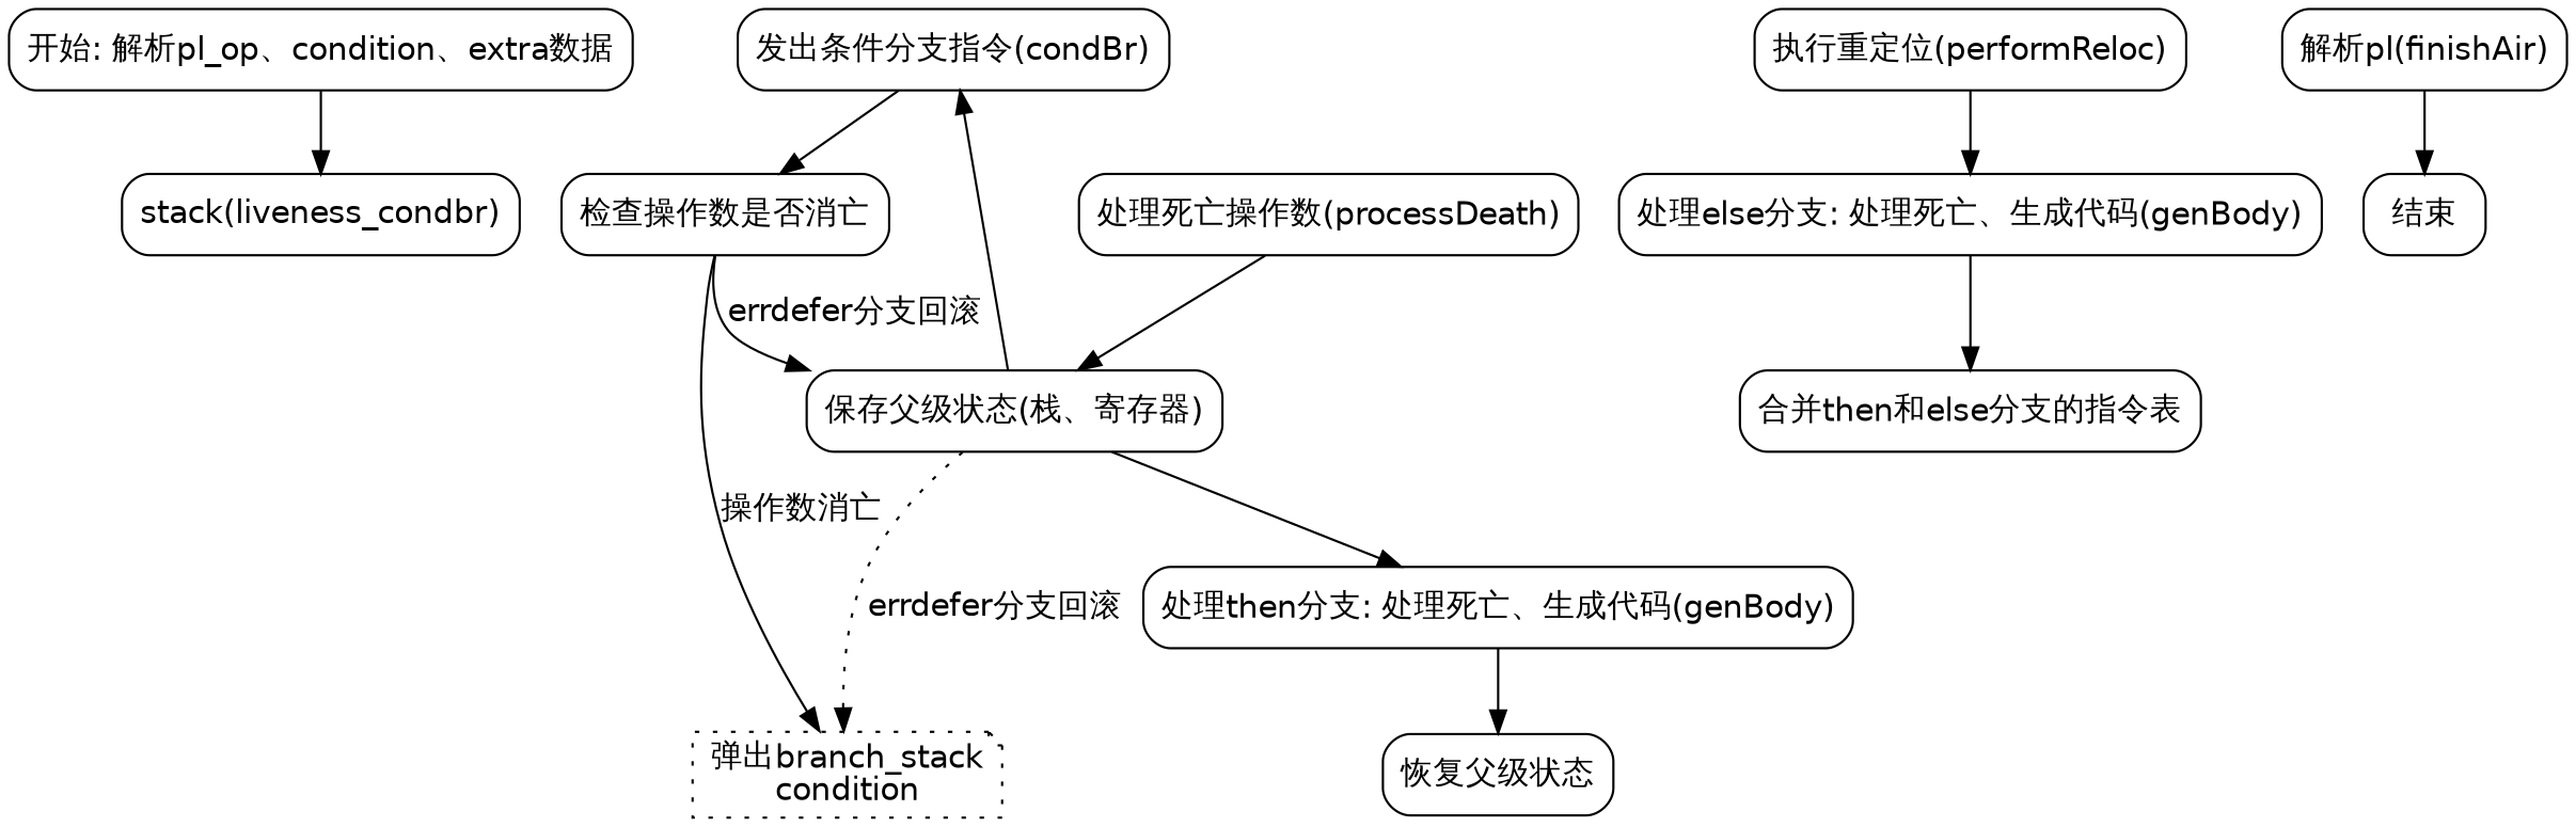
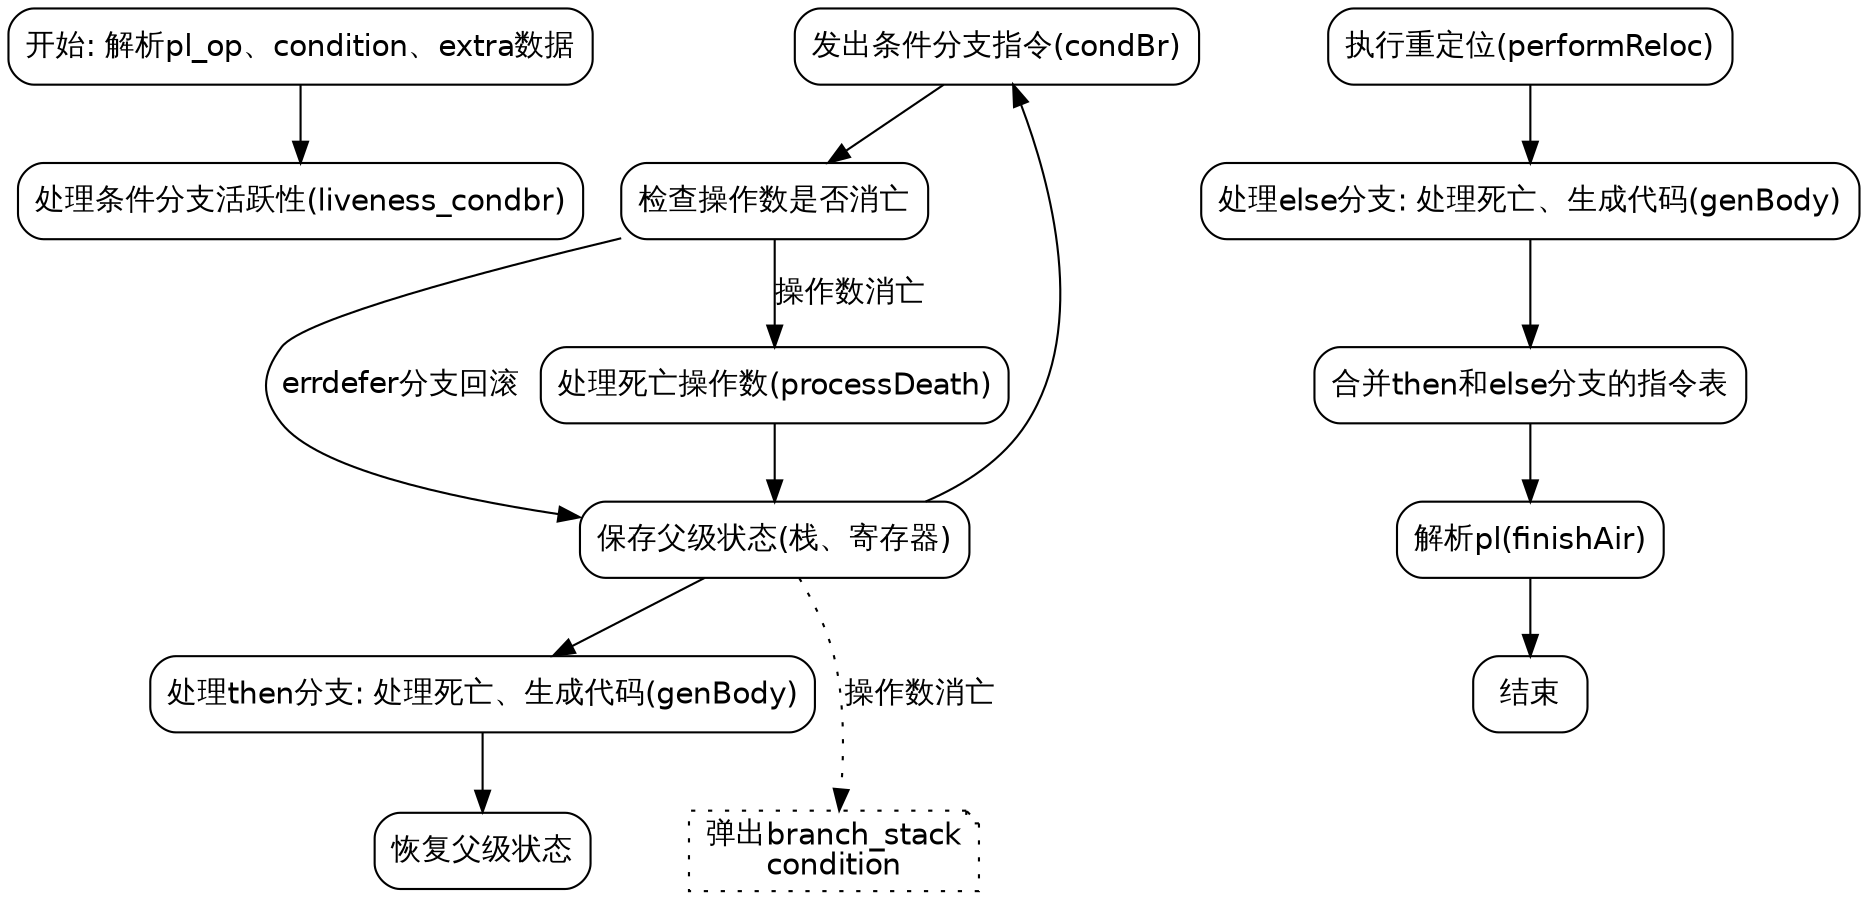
  digraph {
    fontname="DejaVu Sans"
    node [fontname="DejaVu Sans" shape=rectangle style=rounded]
    edge [fontname="DejaVu Sans"]
    n1 [label="开始: 解析pl_op、condition、extra数据"]
-   n2 [label="stack(liveness_condbr)"]
+   n2 [label="处理条件分支活跃性(liveness_condbr)"]
    n3 [label="发出条件分支指令(condBr)"]
    n4 [label="检查操作数是否消亡"]
    n5 [label="处理死亡操作数(processDeath)"]
    n6 [label="保存父级状态(栈、寄存器)"]
    n7 [label="处理then分支: 处理死亡、生成代码(genBody)"]
    n8 [label="弹出branch_stack\ncondition" shape=note style=dotted]
    n9 [label="恢复父级状态"]
    n10 [label="执行重定位(performReloc)"]
    n11 [label="处理else分支: 处理死亡、生成代码(genBody)"]
    n12 [label="合并then和else分支的指令表"]
    n13 [label="解析pl(finishAir)"]
    n14 [label="结束"]
    n1 -> n2
    n3 -> n4
-   n4 -> n8 [label="操作数消亡"]
+   n4 -> n5 [label="操作数消亡"]
    n4 -> n6 [label="errdefer分支回滚"]
    n5 -> n6
    n6 -> n3
    n6 -> n7
-   n6 -> n8 [label="errdefer分支回滚" style=dotted]
+   n6 -> n8 [label="操作数消亡" style=dotted]
    n7 -> n8 [style=invis]
    n7 -> n9
    n10 -> n11
    n11 -> n12
+   n12 -> n13
    n13 -> n14
  }
